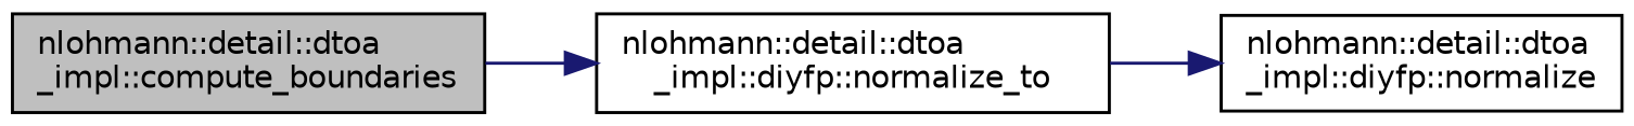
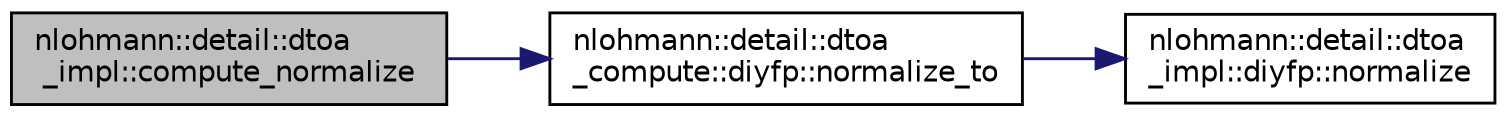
  digraph {
    rankdir=LR
    node [color=black fillcolor=white fontname=Helvetica fontsize=10 shape=record style=filled]
    edge [color=midnightblue fontname=Helvetica fontsize=10 labelfontname=Helvetica labelfontsize=10 style=solid]
-   n1 [fillcolor=grey75 fontcolor=black height=0.2 label="nlohmann::detail::dtoa\l_impl::compute_boundaries" width=0.4]
-   n2 [height=0.2 label="nlohmann::detail::dtoa\l_impl::diyfp::normalize_to" width=0.4]
+   n1 [fillcolor=grey75 fontcolor=black height=0.2 label="nlohmann::detail::dtoa\l_impl::compute_normalize" width=0.4]
+   n2 [height=0.2 label="nlohmann::detail::dtoa\l_compute::diyfp::normalize_to" width=0.4]
    n3 [height=0.2 label="nlohmann::detail::dtoa\l_impl::diyfp::normalize" width=0.4]
    n1 -> n2
    n2 -> n3
  }
